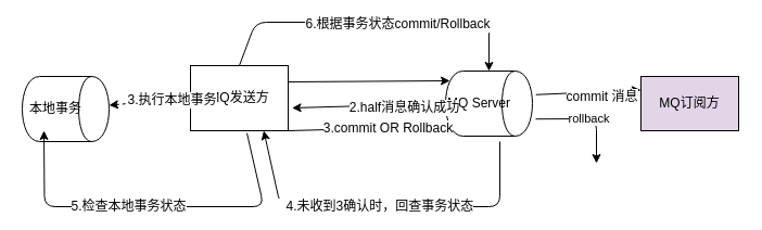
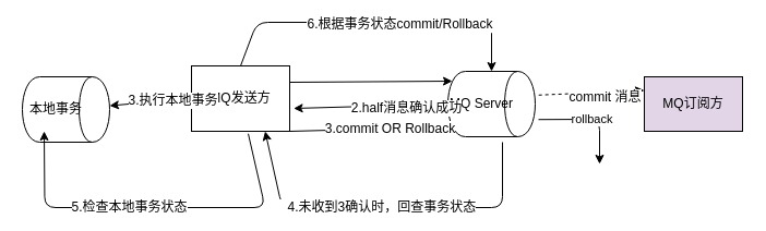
  <mxCell id="0" />
  <mxCell id="1" parent="0" />
  <mxCell id="2" value="本地事务" style="shape=cylinder;whiteSpace=wrap;html=1;boundedLbl=1;backgroundOutline=1;direction=south;" vertex="1" parent="1"><mxGeometry x="20" y="70" width="80" height="60" as="geometry" /></mxCell>
  <mxCell id="3" value="MQ发送方" style="rounded=0;whiteSpace=wrap;html=1;" vertex="1" parent="1"><mxGeometry x="175" y="60" width="90" height="60" as="geometry" /></mxCell>
  <mxCell id="4" value="MQ Server" style="shape=cylinder;whiteSpace=wrap;html=1;boundedLbl=1;backgroundOutline=1;direction=south;" vertex="1" parent="1"><mxGeometry x="410" y="65" width="80" height="60" as="geometry" /></mxCell>
  <mxCell id="5" value="MQ订阅方" style="rounded=0;whiteSpace=wrap;html=1;fillColor=#e1d5e7;" vertex="1" parent="1"><mxGeometry x="590" y="70" width="90" height="50" as="geometry" /></mxCell>
  <mxCell id="6" value="" style="endArrow=classic;html=1;exitX=1;exitY=0.25;exitDx=0;exitDy=0;entryX=0.15;entryY=0.95;entryDx=0;entryDy=0;entryPerimeter=0;" edge="1" parent="1" source="3" target="4"><mxGeometry width="50" height="50" relative="1" as="geometry"><mxPoint x="290" y="130" as="sourcePoint" /><mxPoint x="340" y="80" as="targetPoint" /></mxGeometry></mxCell>
  <mxCell id="7" value="" style="endArrow=classic;html=1;exitX=0.5;exitY=1;exitDx=0;exitDy=0;entryX=1.04;entryY=0.65;entryDx=0;entryDy=0;entryPerimeter=0;" edge="1" parent="1" source="4" target="3"><mxGeometry width="50" height="50" relative="1" as="geometry"><mxPoint x="50" y="200" as="sourcePoint" /><mxPoint x="100" y="150" as="targetPoint" /></mxGeometry></mxCell>
  <mxCell id="8" value="2.half消息确认成功" style="text;html=1;align=center;verticalAlign=middle;resizable=0;points=[];labelBackgroundColor=#ffffff;" vertex="1" connectable="0" parent="7"><mxGeometry x="-0.442" y="2" relative="1" as="geometry"><mxPoint as="offset" /></mxGeometry></mxCell>
- <mxCell id="9" value="" style="endArrow=classic;html=1;exitX=0;exitY=0.5;exitDx=0;exitDy=0;dashed=1;" edge="1" parent="1" source="3" target="2"><mxGeometry width="50" height="50" relative="1" as="geometry"><mxPoint x="120" y="210" as="sourcePoint" /><mxPoint x="170" y="160" as="targetPoint" /></mxGeometry></mxCell>
+ <mxCell id="9" value="" style="endArrow=classic;html=1;exitX=0;exitY=0.5;exitDx=0;exitDy=0;" edge="1" parent="1" source="3" target="2"><mxGeometry width="50" height="50" relative="1" as="geometry"><mxPoint x="120" y="210" as="sourcePoint" /><mxPoint x="170" y="160" as="targetPoint" /></mxGeometry></mxCell>
  <mxCell id="10" value="3.执行本地事务" style="text;html=1;align=center;verticalAlign=middle;resizable=0;points=[];labelBackgroundColor=#ffffff;" vertex="1" connectable="0" parent="9"><mxGeometry x="-0.529" relative="1" as="geometry"><mxPoint as="offset" /></mxGeometry></mxCell>
  <mxCell id="11" value="" style="endArrow=classic;html=1;exitX=1;exitY=1;exitDx=0;exitDy=0;entryX=0.85;entryY=0.95;entryDx=0;entryDy=0;entryPerimeter=0;" edge="1" parent="1" source="3" target="4"><mxGeometry width="50" height="50" relative="1" as="geometry"><mxPoint x="300" y="230" as="sourcePoint" /><mxPoint x="350" y="180" as="targetPoint" /></mxGeometry></mxCell>
  <mxCell id="12" value="3.commit OR Rollback" style="text;html=1;align=center;verticalAlign=middle;resizable=0;points=[];labelBackgroundColor=#ffffff;" vertex="1" connectable="0" parent="11"><mxGeometry x="0.236" relative="1" as="geometry"><mxPoint as="offset" /></mxGeometry></mxCell>
  <mxCell id="13" value="" style="endArrow=classic;html=1;entryX=0.75;entryY=1;entryDx=0;entryDy=0;" edge="1" parent="1" target="3"><mxGeometry width="50" height="50" relative="1" as="geometry"><mxPoint x="460" y="130" as="sourcePoint" /><mxPoint x="260" y="130" as="targetPoint" /><Array as="points"><mxPoint x="460" y="190" /><mxPoint x="258" y="190" /></Array></mxGeometry></mxCell>
  <mxCell id="14" value="&amp;nbsp; &amp;nbsp; &amp;nbsp; &amp;nbsp; &amp;nbsp; &amp;nbsp;4.未收到3确认时，回查事务状态" style="text;html=1;align=center;verticalAlign=middle;resizable=0;points=[];labelBackgroundColor=#ffffff;" vertex="1" connectable="0" parent="13"><mxGeometry x="0.14" y="-1" relative="1" as="geometry"><mxPoint as="offset" /></mxGeometry></mxCell>
  <mxCell id="15" value="" style="endArrow=classic;html=1;entryX=0.75;entryY=1;entryDx=0;entryDy=0;exitX=0.578;exitY=1.037;exitDx=0;exitDy=0;exitPerimeter=0;" edge="1" parent="1" source="3"><mxGeometry width="50" height="50" relative="1" as="geometry"><mxPoint x="242.5" y="130" as="sourcePoint" /><mxPoint x="40" y="120" as="targetPoint" /><Array as="points"><mxPoint x="242.5" y="190" /><mxPoint x="40.5" y="190" /></Array></mxGeometry></mxCell>
  <mxCell id="16" value="5.检查本地事务状态" style="text;html=1;align=center;verticalAlign=middle;resizable=0;points=[];labelBackgroundColor=#ffffff;" vertex="1" connectable="0" parent="15"><mxGeometry x="0.14" y="-1" relative="1" as="geometry"><mxPoint as="offset" /></mxGeometry></mxCell>
  <mxCell id="17" value="" style="endArrow=classic;html=1;entryX=0;entryY=0.5;entryDx=0;entryDy=0;exitX=0.5;exitY=0;exitDx=0;exitDy=0;" edge="1" parent="1" source="3" target="4"><mxGeometry width="50" height="50" relative="1" as="geometry"><mxPoint x="422.02" y="-37.78" as="sourcePoint" /><mxPoint x="220" y="-40" as="targetPoint" /><Array as="points"><mxPoint x="235" y="20" /><mxPoint x="330" y="20" /><mxPoint x="450" y="20" /></Array></mxGeometry></mxCell>
  <mxCell id="18" value="6.根据事务状态commit/Rollback" style="text;html=1;align=center;verticalAlign=middle;resizable=0;points=[];labelBackgroundColor=#ffffff;" vertex="1" connectable="0" parent="17"><mxGeometry x="0.14" y="-1" relative="1" as="geometry"><mxPoint as="offset" /></mxGeometry></mxCell>
- <mxCell id="19" value="" style="endArrow=classic;html=1;exitX=0.363;exitY=-0.04;exitDx=0;exitDy=0;exitPerimeter=0;entryX=0;entryY=0.25;entryDx=0;entryDy=0;" edge="1" parent="1" source="4" target="5"><mxGeometry width="50" height="50" relative="1" as="geometry"><mxPoint x="530" y="40" as="sourcePoint" /><mxPoint x="580" y="-10" as="targetPoint" /></mxGeometry></mxCell>
+ <mxCell id="19" value="" style="endArrow=classic;html=1;exitX=0.363;exitY=-0.04;exitDx=0;exitDy=0;exitPerimeter=0;entryX=0;entryY=0.25;entryDx=0;entryDy=0;dashed=1;" edge="1" parent="1" source="4" target="5"><mxGeometry width="50" height="50" relative="1" as="geometry"><mxPoint x="530" y="40" as="sourcePoint" /><mxPoint x="580" y="-10" as="targetPoint" /></mxGeometry></mxCell>
  <mxCell id="20" value="commit 消息" style="text;html=1;align=center;verticalAlign=middle;resizable=0;points=[];labelBackgroundColor=#ffffff;" vertex="1" connectable="0" parent="19"><mxGeometry x="0.232" y="-4" relative="1" as="geometry"><mxPoint as="offset" /></mxGeometry></mxCell>
  <mxCell id="21" value="rollback" style="endArrow=classic;html=1;exitX=0.737;exitY=-0.05;exitDx=0;exitDy=0;exitPerimeter=0;" edge="1" parent="1"><mxGeometry width="50" height="50" relative="1" as="geometry"><mxPoint x="493" y="109.22" as="sourcePoint" /><mxPoint x="549" y="150" as="targetPoint" /><Array as="points"><mxPoint x="549" y="109" /></Array></mxGeometry></mxCell>
